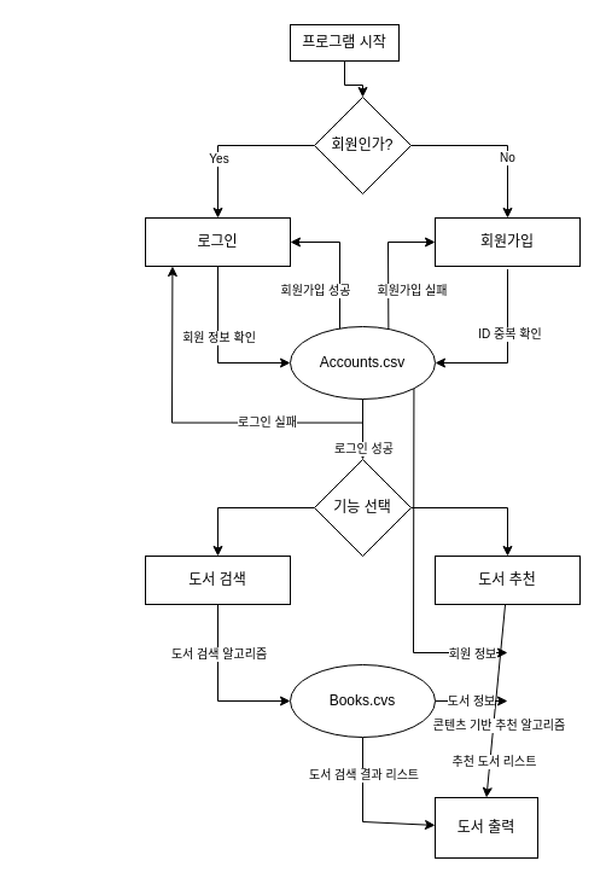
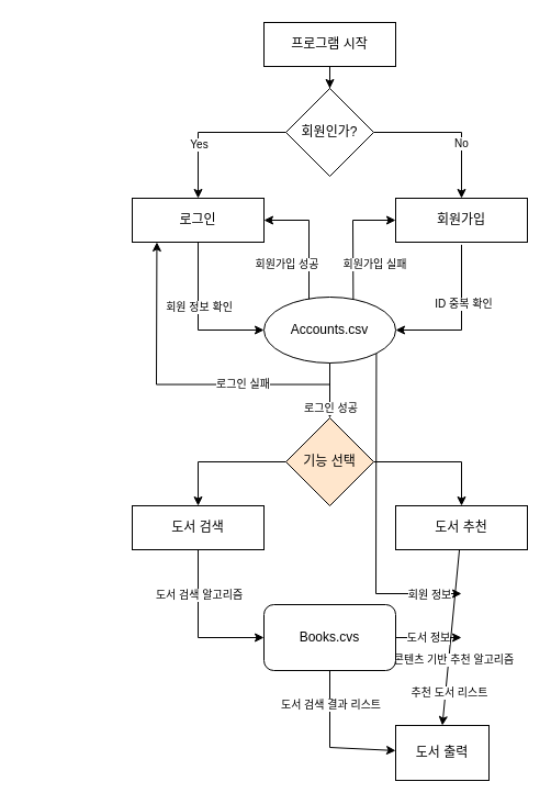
  <mxCell id="0" />
  <mxCell id="1" parent="0" />
  <mxCell id="2" value="No" style="edgeStyle=orthogonalEdgeStyle;rounded=0;orthogonalLoop=1;jettySize=auto;html=1;fontSize=10;exitX=1;exitY=0.5;exitDx=0;exitDy=0;" edge="1" parent="1" source="15" target="14"><mxGeometry x="0.286" relative="1" as="geometry"><mxPoint x="300" y="140" as="sourcePoint" /><mxPoint as="offset" /></mxGeometry></mxCell>
  <mxCell id="3" value="" style="edgeStyle=orthogonalEdgeStyle;rounded=0;orthogonalLoop=1;jettySize=auto;html=1;fontSize=10;exitX=0;exitY=0.5;exitDx=0;exitDy=0;" edge="1" parent="1" source="15" target="9"><mxGeometry relative="1" as="geometry"><mxPoint x="300" y="140" as="sourcePoint" /></mxGeometry></mxCell>
  <mxCell id="4" value="Yes" style="edgeLabel;html=1;align=center;verticalAlign=middle;resizable=0;points=[];fontSize=10;" vertex="1" connectable="0" parent="3"><mxGeometry x="0.152" y="2" relative="1" as="geometry"><mxPoint x="-2" y="9" as="offset" /></mxGeometry></mxCell>
  <mxCell id="5" value="" style="edgeStyle=orthogonalEdgeStyle;rounded=0;orthogonalLoop=1;jettySize=auto;html=1;fontSize=10;" edge="1" parent="1" source="6" target="15"><mxGeometry relative="1" as="geometry" /></mxCell>
- <mxCell id="6" value="프로그램 시작" style="whiteSpace=wrap;html=1;" vertex="1" parent="1"><mxGeometry x="240" y="20" width="90" height="30" as="geometry" /></mxCell>
+ <mxCell id="6" value="프로그램 시작" style="whiteSpace=wrap;html=1;" vertex="1" parent="1"><mxGeometry x="240" y="20" width="120" height="40" as="geometry" /></mxCell>
  <mxCell id="7" style="edgeStyle=none;rounded=0;orthogonalLoop=1;jettySize=auto;html=1;exitX=0.5;exitY=1;exitDx=0;exitDy=0;entryX=0;entryY=0.5;entryDx=0;entryDy=0;fontSize=10;" edge="1" parent="1" source="9" target="26"><mxGeometry relative="1" as="geometry"><Array as="points"><mxPoint x="180" y="300" /></Array></mxGeometry></mxCell>
  <mxCell id="8" value="회원 정보 확인" style="edgeLabel;html=1;align=center;verticalAlign=middle;resizable=0;points=[];fontSize=10;" vertex="1" connectable="0" parent="7"><mxGeometry x="-0.387" y="1" relative="1" as="geometry"><mxPoint x="-1" y="15" as="offset" /></mxGeometry></mxCell>
  <mxCell id="9" value="로그인" style="whiteSpace=wrap;html=1;" vertex="1" parent="1"><mxGeometry x="120" y="180" width="120" height="40" as="geometry" /></mxCell>
  <mxCell id="10" value="" style="edgeStyle=orthogonalEdgeStyle;rounded=0;orthogonalLoop=1;jettySize=auto;html=1;fontSize=10;" edge="1" parent="1"><mxGeometry relative="1" as="geometry"><mxPoint x="20" y="480" as="sourcePoint" /></mxGeometry></mxCell>
  <mxCell id="11" value="" style="edgeStyle=orthogonalEdgeStyle;rounded=0;orthogonalLoop=1;jettySize=auto;html=1;fontSize=10;" edge="1" parent="1"><mxGeometry relative="1" as="geometry"><mxPoint x="240" y="460" as="sourcePoint" /></mxGeometry></mxCell>
  <mxCell id="12" style="edgeStyle=none;rounded=0;orthogonalLoop=1;jettySize=auto;html=1;exitX=0.5;exitY=1.06;exitDx=0;exitDy=0;entryX=1;entryY=0.5;entryDx=0;entryDy=0;fontSize=10;exitPerimeter=0;" edge="1" parent="1" source="14" target="26"><mxGeometry relative="1" as="geometry"><Array as="points"><mxPoint x="420" y="300" /></Array></mxGeometry></mxCell>
  <mxCell id="13" value="ID 중복 확인" style="edgeLabel;html=1;align=center;verticalAlign=middle;resizable=0;points=[];fontSize=10;" vertex="1" connectable="0" parent="12"><mxGeometry x="-0.348" y="1" relative="1" as="geometry"><mxPoint y="8" as="offset" /></mxGeometry></mxCell>
  <mxCell id="14" value="회원가입" style="whiteSpace=wrap;html=1;" vertex="1" parent="1"><mxGeometry x="360" y="180" width="120" height="40" as="geometry" /></mxCell>
  <mxCell id="15" value="회원인가?" style="rhombus;whiteSpace=wrap;html=1;" vertex="1" parent="1"><mxGeometry x="260" y="80" width="80" height="80" as="geometry" /></mxCell>
  <mxCell id="16" style="edgeStyle=none;rounded=0;orthogonalLoop=1;jettySize=auto;html=1;entryX=1;entryY=0.5;entryDx=0;entryDy=0;fontSize=10;exitX=0.342;exitY=0.022;exitDx=0;exitDy=0;exitPerimeter=0;" edge="1" parent="1" source="26" target="9"><mxGeometry relative="1" as="geometry"><mxPoint x="300" y="290" as="sourcePoint" /><Array as="points"><mxPoint x="281" y="300" /><mxPoint x="281" y="200" /></Array></mxGeometry></mxCell>
  <mxCell id="17" value="회원가입 성공" style="edgeLabel;html=1;align=center;verticalAlign=middle;resizable=0;points=[];fontSize=10;" vertex="1" connectable="0" parent="16"><mxGeometry x="0.084" relative="1" as="geometry"><mxPoint x="-21" y="3" as="offset" /></mxGeometry></mxCell>
  <mxCell id="18" style="edgeStyle=none;rounded=0;orthogonalLoop=1;jettySize=auto;html=1;exitX=0.678;exitY=0.026;exitDx=0;exitDy=0;fontSize=10;entryX=0;entryY=0.5;entryDx=0;entryDy=0;exitPerimeter=0;" edge="1" parent="1" source="26" target="14"><mxGeometry relative="1" as="geometry"><mxPoint x="462" y="222" as="targetPoint" /><Array as="points"><mxPoint x="321" y="200" /></Array></mxGeometry></mxCell>
  <mxCell id="19" value="회원가입 실패" style="edgeLabel;html=1;align=center;verticalAlign=middle;resizable=0;points=[];fontSize=10;" vertex="1" connectable="0" parent="18"><mxGeometry x="-0.066" y="1" relative="1" as="geometry"><mxPoint x="20" y="20" as="offset" /></mxGeometry></mxCell>
  <mxCell id="20" style="edgeStyle=none;rounded=0;orthogonalLoop=1;jettySize=auto;html=1;exitX=0.5;exitY=1;exitDx=0;exitDy=0;entryX=0.187;entryY=1.011;entryDx=0;entryDy=0;fontSize=10;entryPerimeter=0;" edge="1" parent="1"><mxGeometry relative="1" as="geometry"><mxPoint x="300" y="329.56" as="sourcePoint" /><mxPoint x="142.44" y="220" as="targetPoint" /><Array as="points"><mxPoint x="300" y="349.56" /><mxPoint x="220" y="349.56" /><mxPoint x="142" y="349.56" /></Array></mxGeometry></mxCell>
  <mxCell id="21" value="로그인 실패" style="edgeLabel;html=1;align=center;verticalAlign=middle;resizable=0;points=[];fontSize=10;" vertex="1" connectable="0" parent="20"><mxGeometry x="0.499" y="1" relative="1" as="geometry"><mxPoint x="79" y="52" as="offset" /></mxGeometry></mxCell>
  <mxCell id="22" value="" style="edgeStyle=none;rounded=0;orthogonalLoop=1;jettySize=auto;html=1;fontSize=10;entryX=0.5;entryY=0;entryDx=0;entryDy=0;" edge="1" parent="1" source="26" target="29"><mxGeometry relative="1" as="geometry"><mxPoint x="300" y="440" as="targetPoint" /></mxGeometry></mxCell>
  <mxCell id="23" value="로그인 성공" style="edgeLabel;html=1;align=center;verticalAlign=middle;resizable=0;points=[];fontSize=10;" vertex="1" connectable="0" parent="22"><mxGeometry x="0.333" y="1" relative="1" as="geometry"><mxPoint x="-1" y="7" as="offset" /></mxGeometry></mxCell>
  <mxCell id="24" style="edgeStyle=none;rounded=0;orthogonalLoop=1;jettySize=auto;html=1;exitX=1;exitY=1;exitDx=0;exitDy=0;fontSize=10;" edge="1" parent="1" source="26"><mxGeometry relative="1" as="geometry"><mxPoint x="420" y="540" as="targetPoint" /><Array as="points"><mxPoint x="342" y="540" /></Array></mxGeometry></mxCell>
  <mxCell id="25" value="회원 정보" style="edgeLabel;html=1;align=center;verticalAlign=middle;resizable=0;points=[];fontSize=10;" vertex="1" connectable="0" parent="24"><mxGeometry x="0.699" relative="1" as="geometry"><mxPoint x="15" as="offset" /></mxGeometry></mxCell>
  <mxCell id="26" value="Accounts.csv" style="ellipse;whiteSpace=wrap;html=1;" vertex="1" parent="1"><mxGeometry x="240" y="270" width="120" height="60" as="geometry" /></mxCell>
  <mxCell id="27" value="" style="edgeStyle=orthogonalEdgeStyle;rounded=0;orthogonalLoop=1;jettySize=auto;html=1;fontSize=10;entryX=0.5;entryY=0;entryDx=0;entryDy=0;" edge="1" parent="1" source="29" target="33"><mxGeometry relative="1" as="geometry" /></mxCell>
  <mxCell id="28" value="" style="edgeStyle=orthogonalEdgeStyle;rounded=0;orthogonalLoop=1;jettySize=auto;html=1;fontSize=10;entryX=0.5;entryY=0;entryDx=0;entryDy=0;" edge="1" parent="1" source="29" target="36"><mxGeometry relative="1" as="geometry" /></mxCell>
- <mxCell id="29" value="기능 선택" style="rhombus;whiteSpace=wrap;html=1;" vertex="1" parent="1"><mxGeometry x="260" y="380" width="80" height="80" as="geometry" /></mxCell>
+ <mxCell id="29" value="기능 선택" style="rhombus;whiteSpace=wrap;html=1;fillColor=#ffe6cc;" vertex="1" parent="1"><mxGeometry x="260" y="380" width="80" height="80" as="geometry" /></mxCell>
  <mxCell id="30" style="edgeStyle=none;rounded=0;orthogonalLoop=1;jettySize=auto;html=1;fontSize=10;entryX=0.5;entryY=0;entryDx=0;entryDy=0;" edge="1" parent="1" source="33" target="41"><mxGeometry relative="1" as="geometry"><mxPoint x="420" y="650" as="targetPoint" /></mxGeometry></mxCell>
  <mxCell id="31" value="콘텐츠 기반 추천 알고리즘" style="edgeLabel;html=1;align=center;verticalAlign=middle;resizable=0;points=[];fontSize=10;" vertex="1" connectable="0" parent="30"><mxGeometry x="-0.339" y="1" relative="1" as="geometry"><mxPoint x="-1" y="47" as="offset" /></mxGeometry></mxCell>
  <mxCell id="32" value="추천 도서 리스트" style="edgeLabel;html=1;align=center;verticalAlign=middle;resizable=0;points=[];fontSize=10;" vertex="1" connectable="0" parent="30"><mxGeometry x="0.399" y="1" relative="1" as="geometry"><mxPoint y="18" as="offset" /></mxGeometry></mxCell>
  <mxCell id="33" value="도서 추천" style="whiteSpace=wrap;html=1;" vertex="1" parent="1"><mxGeometry x="360" y="460" width="120" height="40" as="geometry" /></mxCell>
  <mxCell id="34" value="" style="edgeStyle=none;rounded=0;orthogonalLoop=1;jettySize=auto;html=1;fontSize=10;" edge="1" parent="1" source="36" target="40"><mxGeometry relative="1" as="geometry"><Array as="points"><mxPoint x="180" y="580" /></Array></mxGeometry></mxCell>
  <mxCell id="35" value="도서 검색 알고리즘" style="edgeLabel;html=1;align=center;verticalAlign=middle;resizable=0;points=[];fontSize=10;" vertex="1" connectable="0" parent="34"><mxGeometry x="-0.305" y="2" relative="1" as="geometry"><mxPoint x="-2" y="-9" as="offset" /></mxGeometry></mxCell>
  <mxCell id="36" value="도서 검색" style="whiteSpace=wrap;html=1;" vertex="1" parent="1"><mxGeometry x="120" y="460" width="120" height="40" as="geometry" /></mxCell>
  <mxCell id="37" value="도서 정보" style="edgeStyle=none;rounded=0;orthogonalLoop=1;jettySize=auto;html=1;fontSize=10;" edge="1" parent="1" source="40"><mxGeometry relative="1" as="geometry"><mxPoint x="420" y="580" as="targetPoint" /></mxGeometry></mxCell>
  <mxCell id="38" value="" style="edgeStyle=none;rounded=0;orthogonalLoop=1;jettySize=auto;html=1;fontSize=10;" edge="1" parent="1" source="40" target="41"><mxGeometry relative="1" as="geometry"><Array as="points"><mxPoint x="300" y="680" /></Array></mxGeometry></mxCell>
  <mxCell id="39" value="도서 검색 결과 리스트" style="edgeLabel;html=1;align=center;verticalAlign=middle;resizable=0;points=[];fontSize=10;" vertex="1" connectable="0" parent="38"><mxGeometry x="-0.538" relative="1" as="geometry"><mxPoint as="offset" /></mxGeometry></mxCell>
- <mxCell id="40" value="Books.cvs" style="ellipse;whiteSpace=wrap;html=1;" vertex="1" parent="1"><mxGeometry x="240" y="550" width="120" height="60" as="geometry" /></mxCell>
+ <mxCell id="40" value="Books.cvs" style="whiteSpace=wrap;html=1;rounded=1;" vertex="1" parent="1"><mxGeometry x="240" y="550" width="120" height="60" as="geometry" /></mxCell>
  <mxCell id="41" value="도서 출력" style="whiteSpace=wrap;html=1;" vertex="1" parent="1"><mxGeometry x="360" y="660" width="85" height="50" as="geometry" /></mxCell>
